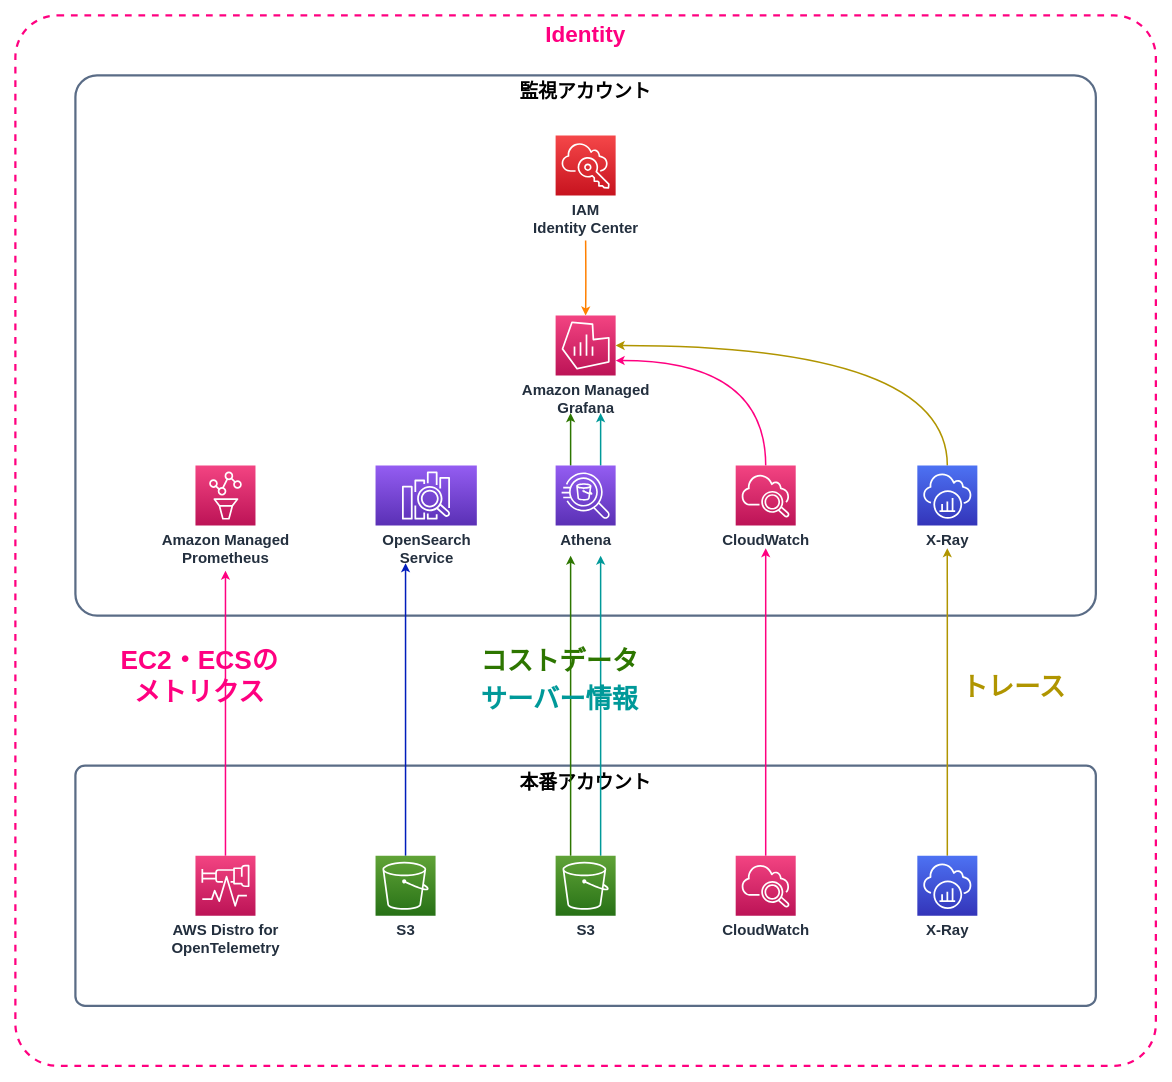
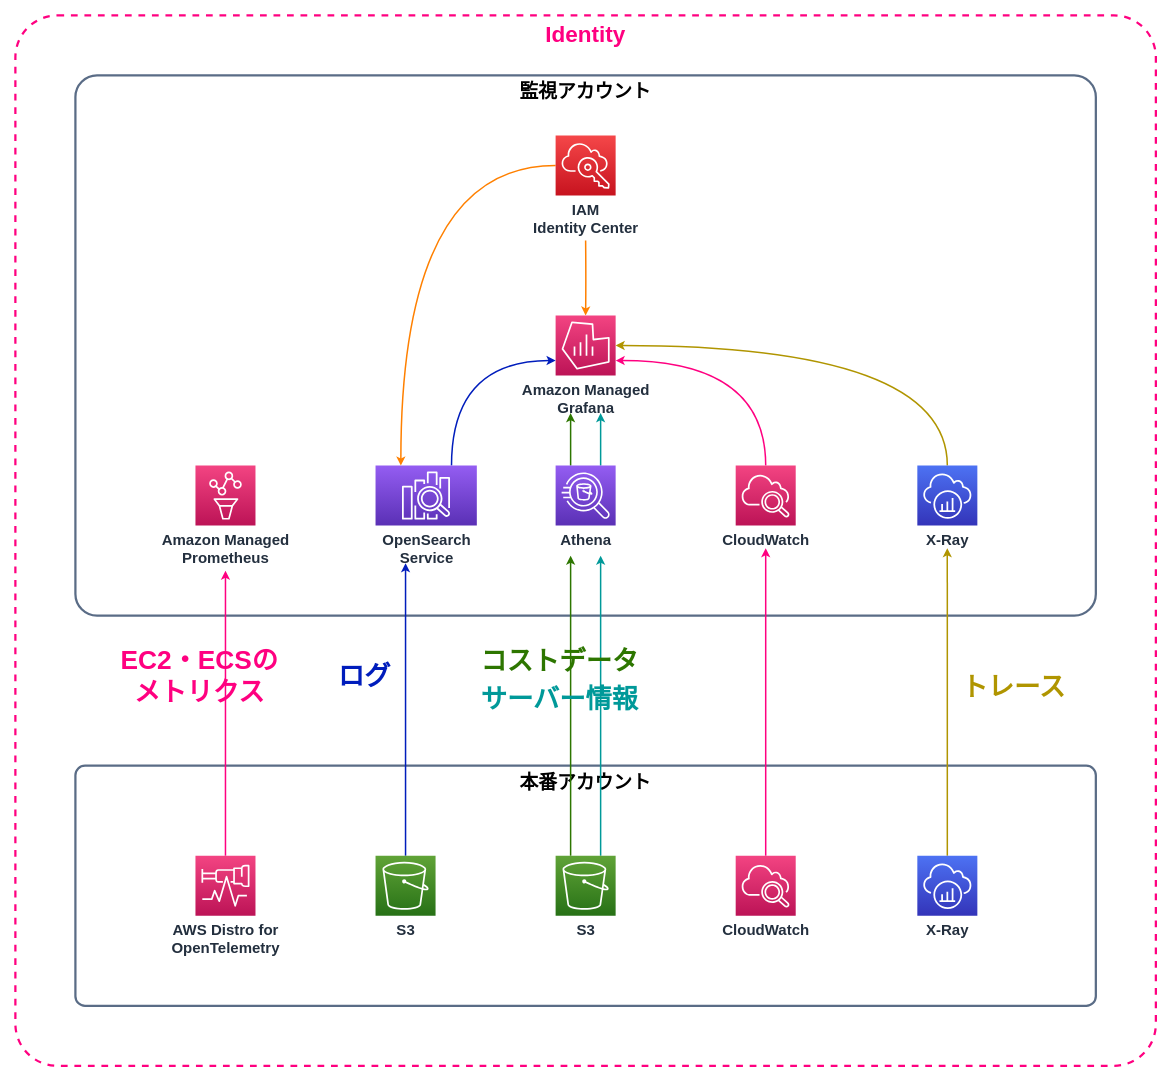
  <mxCell id="0" />
  <mxCell id="1" parent="0" />
  <mxCell id="2" value="Identity" style="fillColor=none;strokeColor=#FF0080;verticalAlign=top;fontStyle=1;fontColor=#FF0080;fontSize=30;strokeWidth=3;rounded=1;arcSize=4;shadow=0;dashed=1;" parent="1" vertex="1"><mxGeometry x="20" y="20" width="1520" height="1400" as="geometry" /></mxCell>
  <mxCell id="3" value="監視アカウント" style="fillColor=none;strokeColor=#5A6C86;verticalAlign=top;fontStyle=1;fontColor=#000000;fontSize=25;strokeWidth=3;rounded=1;arcSize=4;shadow=0;" parent="1" vertex="1"><mxGeometry x="100" y="100" width="1360" height="720" as="geometry" /></mxCell>
  <mxCell id="4" value="本番アカウント" style="fillColor=none;strokeColor=#5A6C86;verticalAlign=top;fontStyle=1;fontColor=#000000;fontSize=25;strokeWidth=3;rounded=1;arcSize=4;shadow=0;" parent="1" vertex="1"><mxGeometry x="100" y="1020" width="1360" height="320" as="geometry" /></mxCell>
  <mxCell id="5" value="Amazon Managed&lt;br style=&quot;font-size: 20px;&quot;&gt;Prometheus" style="sketch=0;points=[[0,0,0],[0.25,0,0],[0.5,0,0],[0.75,0,0],[1,0,0],[0,1,0],[0.25,1,0],[0.5,1,0],[0.75,1,0],[1,1,0],[0,0.25,0],[0,0.5,0],[0,0.75,0],[1,0.25,0],[1,0.5,0],[1,0.75,0]];points=[[0,0,0],[0.25,0,0],[0.5,0,0],[0.75,0,0],[1,0,0],[0,1,0],[0.25,1,0],[0.5,1,0],[0.75,1,0],[1,1,0],[0,0.25,0],[0,0.5,0],[0,0.75,0],[1,0.25,0],[1,0.5,0],[1,0.75,0]];outlineConnect=0;fontColor=#232F3E;gradientColor=#F34482;gradientDirection=north;fillColor=#BC1356;strokeColor=#ffffff;dashed=0;verticalLabelPosition=bottom;verticalAlign=top;align=center;html=1;fontSize=20;fontStyle=1;aspect=fixed;shape=mxgraph.aws4.resourceIcon;resIcon=mxgraph.aws4.managed_service_for_prometheus;strokeWidth=3;direction=east;" parent="1" vertex="1"><mxGeometry x="260" y="620" width="80" height="80" as="geometry" /></mxCell>
  <mxCell id="6" value="Amazon Managed&lt;br style=&quot;font-size: 20px;&quot;&gt;Grafana" style="sketch=0;points=[[0,0,0],[0.25,0,0],[0.5,0,0],[0.75,0,0],[1,0,0],[0,1,0],[0.25,1,0],[0.5,1,0],[0.75,1,0],[1,1,0],[0,0.25,0],[0,0.5,0],[0,0.75,0],[1,0.25,0],[1,0.5,0],[1,0.75,0]];points=[[0,0,0],[0.25,0,0],[0.5,0,0],[0.75,0,0],[1,0,0],[0,1,0],[0.25,1,0],[0.5,1,0],[0.75,1,0],[1,1,0],[0,0.25,0],[0,0.5,0],[0,0.75,0],[1,0.25,0],[1,0.5,0],[1,0.75,0]];outlineConnect=0;fontColor=#232F3E;gradientColor=#F34482;gradientDirection=north;fillColor=#BC1356;strokeColor=#ffffff;dashed=0;verticalLabelPosition=bottom;verticalAlign=top;align=center;html=1;fontSize=20;fontStyle=1;aspect=fixed;shape=mxgraph.aws4.resourceIcon;resIcon=mxgraph.aws4.managed_service_for_grafana;strokeWidth=3;direction=east;" parent="1" vertex="1"><mxGeometry x="740" y="420" width="80" height="80" as="geometry" /></mxCell>
  <mxCell id="7" style="edgeStyle=orthogonalEdgeStyle;orthogonalLoop=1;jettySize=auto;html=1;exitX=0.5;exitY=0;exitDx=0;exitDy=0;exitPerimeter=0;fontSize=30;curved=1;strokeWidth=2;fillColor=#d80073;strokeColor=#FF0080;" parent="1" source="8" edge="1"><mxGeometry relative="1" as="geometry"><mxPoint x="1020" y="730" as="targetPoint" /></mxGeometry></mxCell>
  <mxCell id="8" value="CloudWatch" style="sketch=0;points=[[0,0,0],[0.25,0,0],[0.5,0,0],[0.75,0,0],[1,0,0],[0,1,0],[0.25,1,0],[0.5,1,0],[0.75,1,0],[1,1,0],[0,0.25,0],[0,0.5,0],[0,0.75,0],[1,0.25,0],[1,0.5,0],[1,0.75,0]];points=[[0,0,0],[0.25,0,0],[0.5,0,0],[0.75,0,0],[1,0,0],[0,1,0],[0.25,1,0],[0.5,1,0],[0.75,1,0],[1,1,0],[0,0.25,0],[0,0.5,0],[0,0.75,0],[1,0.25,0],[1,0.5,0],[1,0.75,0]];outlineConnect=0;fontColor=#232F3E;gradientColor=#F34482;gradientDirection=north;fillColor=#BC1356;strokeColor=#ffffff;dashed=0;verticalLabelPosition=bottom;verticalAlign=top;align=center;html=1;fontSize=20;fontStyle=1;aspect=fixed;shape=mxgraph.aws4.resourceIcon;resIcon=mxgraph.aws4.cloudwatch_2;strokeWidth=3;direction=east;" parent="1" vertex="1"><mxGeometry x="980" y="1140" width="80" height="80" as="geometry" /></mxCell>
  <mxCell id="9" style="edgeStyle=orthogonalEdgeStyle;orthogonalLoop=1;jettySize=auto;html=1;exitX=0.5;exitY=0;exitDx=0;exitDy=0;exitPerimeter=0;fontSize=30;curved=1;strokeWidth=2;fillColor=#e3c800;strokeColor=#B09500;" parent="1" source="10" edge="1"><mxGeometry relative="1" as="geometry"><mxPoint x="1262" y="730" as="targetPoint" /></mxGeometry></mxCell>
  <mxCell id="10" value="X-Ray" style="sketch=0;points=[[0,0,0],[0.25,0,0],[0.5,0,0],[0.75,0,0],[1,0,0],[0,1,0],[0.25,1,0],[0.5,1,0],[0.75,1,0],[1,1,0],[0,0.25,0],[0,0.5,0],[0,0.75,0],[1,0.25,0],[1,0.5,0],[1,0.75,0]];outlineConnect=0;fontColor=#232F3E;gradientColor=#4D72F3;gradientDirection=north;fillColor=#3334B9;strokeColor=#ffffff;dashed=0;verticalLabelPosition=bottom;verticalAlign=top;align=center;html=1;fontSize=20;fontStyle=1;aspect=fixed;shape=mxgraph.aws4.resourceIcon;resIcon=mxgraph.aws4.xray;strokeWidth=3;direction=east;" parent="1" vertex="1"><mxGeometry x="1222.08" y="1140" width="80" height="80" as="geometry" /></mxCell>
+ <mxCell id="11" style="edgeStyle=orthogonalEdgeStyle;curved=1;orthogonalLoop=1;jettySize=auto;html=1;exitX=0.75;exitY=0;exitDx=0;exitDy=0;exitPerimeter=0;entryX=0;entryY=0.75;entryDx=0;entryDy=0;entryPerimeter=0;fontSize=30;strokeWidth=2;strokeColor=#001DBC;" parent="1" source="12" target="6" edge="1"><mxGeometry relative="1" as="geometry" /></mxCell>
  <mxCell id="12" value="OpenSearch&lt;br&gt;Service&lt;br&gt;" style="sketch=0;points=[[0,0,0],[0.25,0,0],[0.5,0,0],[0.75,0,0],[1,0,0],[0,1,0],[0.25,1,0],[0.5,1,0],[0.75,1,0],[1,1,0],[0,0.25,0],[0,0.5,0],[0,0.75,0],[1,0.25,0],[1,0.5,0],[1,0.75,0]];outlineConnect=0;fontColor=#232F3E;gradientColor=#945DF2;gradientDirection=north;fillColor=#5A30B5;strokeColor=#ffffff;dashed=0;verticalLabelPosition=bottom;verticalAlign=top;align=center;html=1;fontSize=20;fontStyle=1;aspect=fixed;shape=mxgraph.aws4.resourceIcon;resIcon=mxgraph.aws4.elasticsearch_service;strokeWidth=3;direction=east;" parent="1" vertex="1"><mxGeometry x="500" y="620" width="135" height="80" as="geometry" /></mxCell>
  <mxCell id="13" value="トレース" style="text;html=1;align=center;verticalAlign=middle;resizable=0;points=[];autosize=1;strokeColor=none;fillColor=none;fontStyle=1;fontSize=35;fontColor=#B09500;" parent="1" vertex="1"><mxGeometry x="1270" y="885" width="160" height="60" as="geometry" /></mxCell>
  <mxCell id="14" value="&lt;font color=&quot;#ff0080&quot;&gt;EC2・ECSの&lt;br&gt;メトリクス&lt;/font&gt;" style="text;html=1;align=center;verticalAlign=middle;resizable=0;points=[];autosize=1;strokeColor=none;fillColor=none;fontStyle=1;fontSize=35;fontColor=#B09500;" parent="1" vertex="1"><mxGeometry x="150" y="850" width="230" height="100" as="geometry" /></mxCell>
+ <mxCell id="15" value="&lt;font&gt;ログ&lt;/font&gt;" style="text;html=1;align=center;verticalAlign=middle;resizable=0;points=[];autosize=1;strokeColor=none;fillColor=none;fontStyle=1;fontSize=35;fontColor=#001DBC;" parent="1" vertex="1"><mxGeometry x="440" y="870" width="90" height="60" as="geometry" /></mxCell>
  <mxCell id="16" style="edgeStyle=orthogonalEdgeStyle;orthogonalLoop=1;jettySize=auto;html=1;exitX=0.5;exitY=0;exitDx=0;exitDy=0;exitPerimeter=0;entryX=1;entryY=0.75;entryDx=0;entryDy=0;entryPerimeter=0;curved=1;strokeColor=#FF0080;strokeWidth=2;" parent="1" source="17" target="6" edge="1"><mxGeometry relative="1" as="geometry" /></mxCell>
  <mxCell id="17" value="CloudWatch" style="sketch=0;points=[[0,0,0],[0.25,0,0],[0.5,0,0],[0.75,0,0],[1,0,0],[0,1,0],[0.25,1,0],[0.5,1,0],[0.75,1,0],[1,1,0],[0,0.25,0],[0,0.5,0],[0,0.75,0],[1,0.25,0],[1,0.5,0],[1,0.75,0]];points=[[0,0,0],[0.25,0,0],[0.5,0,0],[0.75,0,0],[1,0,0],[0,1,0],[0.25,1,0],[0.5,1,0],[0.75,1,0],[1,1,0],[0,0.25,0],[0,0.5,0],[0,0.75,0],[1,0.25,0],[1,0.5,0],[1,0.75,0]];outlineConnect=0;fontColor=#232F3E;gradientColor=#F34482;gradientDirection=north;fillColor=#BC1356;strokeColor=#ffffff;dashed=0;verticalLabelPosition=bottom;verticalAlign=top;align=center;html=1;fontSize=20;fontStyle=1;aspect=fixed;shape=mxgraph.aws4.resourceIcon;resIcon=mxgraph.aws4.cloudwatch_2;strokeWidth=3;direction=east;" parent="1" vertex="1"><mxGeometry x="980" y="620" width="80" height="80" as="geometry" /></mxCell>
  <mxCell id="18" style="edgeStyle=orthogonalEdgeStyle;orthogonalLoop=1;jettySize=auto;html=1;exitX=0.5;exitY=0;exitDx=0;exitDy=0;exitPerimeter=0;entryX=1;entryY=0.5;entryDx=0;entryDy=0;entryPerimeter=0;curved=1;fillColor=#e3c800;strokeColor=#B09500;strokeWidth=2;" parent="1" source="19" target="6" edge="1"><mxGeometry relative="1" as="geometry" /></mxCell>
  <mxCell id="19" value="X-Ray" style="sketch=0;points=[[0,0,0],[0.25,0,0],[0.5,0,0],[0.75,0,0],[1,0,0],[0,1,0],[0.25,1,0],[0.5,1,0],[0.75,1,0],[1,1,0],[0,0.25,0],[0,0.5,0],[0,0.75,0],[1,0.25,0],[1,0.5,0],[1,0.75,0]];outlineConnect=0;fontColor=#232F3E;gradientColor=#4D72F3;gradientDirection=north;fillColor=#3334B9;strokeColor=#ffffff;dashed=0;verticalLabelPosition=bottom;verticalAlign=top;align=center;html=1;fontSize=20;fontStyle=1;aspect=fixed;shape=mxgraph.aws4.resourceIcon;resIcon=mxgraph.aws4.xray;strokeWidth=3;direction=east;" parent="1" vertex="1"><mxGeometry x="1222.08" y="620" width="80" height="80" as="geometry" /></mxCell>
  <mxCell id="20" style="edgeStyle=orthogonalEdgeStyle;curved=1;orthogonalLoop=1;jettySize=auto;html=1;exitX=0.5;exitY=0;exitDx=0;exitDy=0;exitPerimeter=0;strokeWidth=2;fontSize=30;strokeColor=#001DBC;fillColor=#0050ef;" parent="1" source="21" edge="1"><mxGeometry relative="1" as="geometry"><mxPoint x="540" y="750" as="targetPoint" /></mxGeometry></mxCell>
  <mxCell id="21" value="S3" style="sketch=0;points=[[0,0,0],[0.25,0,0],[0.5,0,0],[0.75,0,0],[1,0,0],[0,1,0],[0.25,1,0],[0.5,1,0],[0.75,1,0],[1,1,0],[0,0.25,0],[0,0.5,0],[0,0.75,0],[1,0.25,0],[1,0.5,0],[1,0.75,0]];outlineConnect=0;fontColor=#232F3E;gradientColor=#60A337;gradientDirection=north;fillColor=#277116;strokeColor=#ffffff;dashed=0;verticalLabelPosition=bottom;verticalAlign=top;align=center;html=1;fontSize=20;fontStyle=1;aspect=fixed;shape=mxgraph.aws4.resourceIcon;resIcon=mxgraph.aws4.s3;strokeWidth=3;" parent="1" vertex="1"><mxGeometry x="500" y="1140" width="80" height="80" as="geometry" /></mxCell>
  <mxCell id="22" style="edgeStyle=orthogonalEdgeStyle;curved=1;orthogonalLoop=1;jettySize=auto;html=1;exitX=0.5;exitY=0;exitDx=0;exitDy=0;exitPerimeter=0;strokeWidth=2;fontSize=30;strokeColor=#FF0080;" parent="1" source="23" edge="1"><mxGeometry relative="1" as="geometry"><mxPoint x="300" y="760" as="targetPoint" /></mxGeometry></mxCell>
  <mxCell id="23" value="AWS Distro for&lt;br style=&quot;font-size: 20px;&quot;&gt;OpenTelemetry" style="sketch=0;points=[[0,0,0],[0.25,0,0],[0.5,0,0],[0.75,0,0],[1,0,0],[0,1,0],[0.25,1,0],[0.5,1,0],[0.75,1,0],[1,1,0],[0,0.25,0],[0,0.5,0],[0,0.75,0],[1,0.25,0],[1,0.5,0],[1,0.75,0]];points=[[0,0,0],[0.25,0,0],[0.5,0,0],[0.75,0,0],[1,0,0],[0,1,0],[0.25,1,0],[0.5,1,0],[0.75,1,0],[1,1,0],[0,0.25,0],[0,0.5,0],[0,0.75,0],[1,0.25,0],[1,0.5,0],[1,0.75,0]];outlineConnect=0;fontColor=#232F3E;gradientColor=#F34482;gradientDirection=north;fillColor=#BC1356;strokeColor=#ffffff;dashed=0;verticalLabelPosition=bottom;verticalAlign=top;align=center;html=1;fontSize=20;fontStyle=1;aspect=fixed;shape=mxgraph.aws4.resourceIcon;resIcon=mxgraph.aws4.distro_for_opentelemetry;strokeWidth=3;direction=east;" parent="1" vertex="1"><mxGeometry x="260" y="1140" width="80" height="80" as="geometry" /></mxCell>
  <mxCell id="24" style="edgeStyle=orthogonalEdgeStyle;orthogonalLoop=1;jettySize=auto;html=1;fontSize=25;fontColor=#FF0080;curved=1;strokeWidth=2;strokeColor=#FF8000;" parent="1" target="6" edge="1"><mxGeometry relative="1" as="geometry"><mxPoint x="780" y="320" as="sourcePoint" /></mxGeometry></mxCell>
+ <mxCell id="25" style="edgeStyle=orthogonalEdgeStyle;orthogonalLoop=1;jettySize=auto;html=1;exitX=0;exitY=0.5;exitDx=0;exitDy=0;exitPerimeter=0;entryX=0.25;entryY=0;entryDx=0;entryDy=0;entryPerimeter=0;fontSize=25;fontColor=#FF0080;curved=1;strokeWidth=2;strokeColor=#FF8000;" parent="1" source="26" target="12" edge="1"><mxGeometry relative="1" as="geometry" /></mxCell>
  <mxCell id="26" value="IAM&lt;br&gt;Identity Center" style="sketch=0;points=[[0,0,0],[0.25,0,0],[0.5,0,0],[0.75,0,0],[1,0,0],[0,1,0],[0.25,1,0],[0.5,1,0],[0.75,1,0],[1,1,0],[0,0.25,0],[0,0.5,0],[0,0.75,0],[1,0.25,0],[1,0.5,0],[1,0.75,0]];outlineConnect=0;fontColor=#232F3E;gradientColor=#F54749;gradientDirection=north;fillColor=#C7131F;strokeColor=#ffffff;dashed=0;verticalLabelPosition=bottom;verticalAlign=top;align=center;html=1;fontSize=20;fontStyle=1;aspect=fixed;shape=mxgraph.aws4.resourceIcon;resIcon=mxgraph.aws4.single_sign_on;strokeWidth=3;" parent="1" vertex="1"><mxGeometry x="740" y="180.004" width="80" height="80" as="geometry" /></mxCell>
  <mxCell id="27" style="edgeStyle=orthogonalEdgeStyle;curved=1;orthogonalLoop=1;jettySize=auto;html=1;exitX=0.25;exitY=0;exitDx=0;exitDy=0;exitPerimeter=0;fontSize=30;strokeWidth=2;fontColor=#2D7600;strokeColor=#2D7600;" edge="1" parent="1"><mxGeometry relative="1" as="geometry"><mxPoint x="760" y="740" as="targetPoint" /><mxPoint x="760" y="1140" as="sourcePoint" /></mxGeometry></mxCell>
  <mxCell id="28" style="edgeStyle=orthogonalEdgeStyle;curved=1;orthogonalLoop=1;jettySize=auto;html=1;exitX=0.75;exitY=0;exitDx=0;exitDy=0;exitPerimeter=0;strokeColor=#009999;strokeWidth=2;fontSize=30;fontColor=#2D7600;" edge="1" parent="1"><mxGeometry relative="1" as="geometry"><mxPoint x="800" y="1140" as="sourcePoint" /><mxPoint x="800" y="740" as="targetPoint" /></mxGeometry></mxCell>
  <mxCell id="29" style="edgeStyle=orthogonalEdgeStyle;curved=1;orthogonalLoop=1;jettySize=auto;html=1;exitX=0.75;exitY=0;exitDx=0;exitDy=0;exitPerimeter=0;strokeColor=#009999;strokeWidth=2;fontSize=25;fontColor=#FF0080;" edge="1" parent="1" source="31"><mxGeometry relative="1" as="geometry"><mxPoint x="800" y="550" as="targetPoint" /></mxGeometry></mxCell>
  <mxCell id="30" style="edgeStyle=orthogonalEdgeStyle;curved=1;orthogonalLoop=1;jettySize=auto;html=1;exitX=0.25;exitY=0;exitDx=0;exitDy=0;exitPerimeter=0;strokeColor=#2D7600;strokeWidth=2;fontSize=25;fontColor=#FF0080;" edge="1" parent="1" source="31"><mxGeometry relative="1" as="geometry"><mxPoint x="760" y="550" as="targetPoint" /></mxGeometry></mxCell>
  <mxCell id="31" value="Athena" style="sketch=0;points=[[0,0,0],[0.25,0,0],[0.5,0,0],[0.75,0,0],[1,0,0],[0,1,0],[0.25,1,0],[0.5,1,0],[0.75,1,0],[1,1,0],[0,0.25,0],[0,0.5,0],[0,0.75,0],[1,0.25,0],[1,0.5,0],[1,0.75,0]];outlineConnect=0;fontColor=#232F3E;gradientColor=#945DF2;gradientDirection=north;fillColor=#5A30B5;strokeColor=#ffffff;dashed=0;verticalLabelPosition=bottom;verticalAlign=top;align=center;html=1;fontSize=20;fontStyle=1;aspect=fixed;shape=mxgraph.aws4.resourceIcon;resIcon=mxgraph.aws4.athena;strokeWidth=3;direction=east;" vertex="1" parent="1"><mxGeometry x="740" y="620" width="80" height="80" as="geometry" /></mxCell>
  <mxCell id="32" value="S3" style="sketch=0;points=[[0,0,0],[0.25,0,0],[0.5,0,0],[0.75,0,0],[1,0,0],[0,1,0],[0.25,1,0],[0.5,1,0],[0.75,1,0],[1,1,0],[0,0.25,0],[0,0.5,0],[0,0.75,0],[1,0.25,0],[1,0.5,0],[1,0.75,0]];outlineConnect=0;fontColor=#232F3E;gradientColor=#60A337;gradientDirection=north;fillColor=#277116;strokeColor=#ffffff;dashed=0;verticalLabelPosition=bottom;verticalAlign=top;align=center;html=1;fontSize=20;fontStyle=1;aspect=fixed;shape=mxgraph.aws4.resourceIcon;resIcon=mxgraph.aws4.s3;strokeWidth=3;" vertex="1" parent="1"><mxGeometry x="740" y="1140" width="80" height="80" as="geometry" /></mxCell>
  <mxCell id="33" value="&lt;font color=&quot;#2d7600&quot;&gt;コストデータ&lt;/font&gt;" style="text;html=1;align=center;verticalAlign=middle;resizable=0;points=[];autosize=1;strokeColor=none;fillColor=none;fontStyle=1;fontSize=35;fontColor=#001DBC;" vertex="1" parent="1"><mxGeometry x="630" y="850" width="230" height="60" as="geometry" /></mxCell>
  <mxCell id="34" value="&lt;font color=&quot;#009999&quot;&gt;サーバー情報&lt;/font&gt;" style="text;html=1;align=center;verticalAlign=middle;resizable=0;points=[];autosize=1;strokeColor=none;fillColor=none;fontStyle=1;fontSize=35;fontColor=#001DBC;" vertex="1" parent="1"><mxGeometry x="630" y="900" width="230" height="60" as="geometry" /></mxCell>
